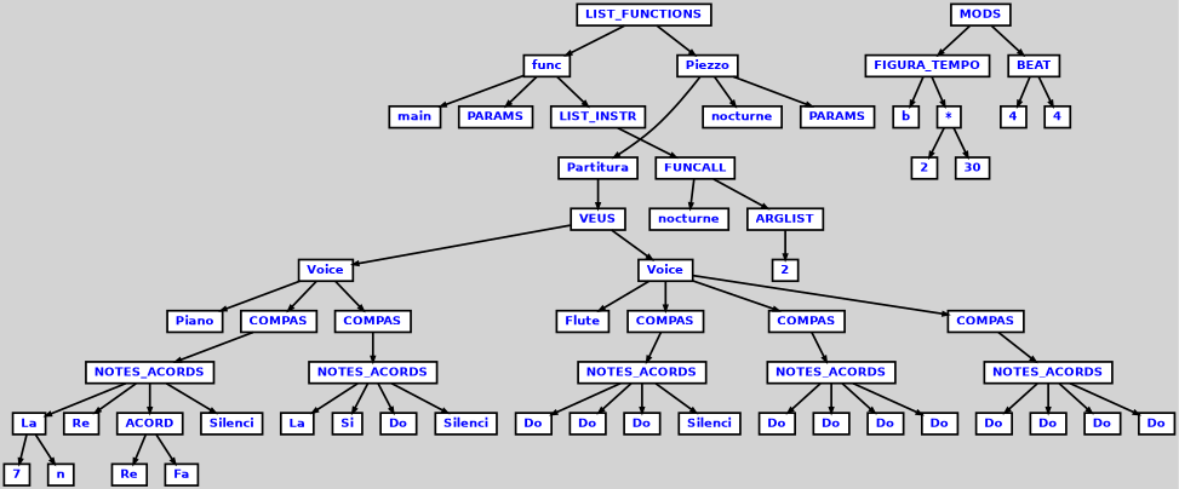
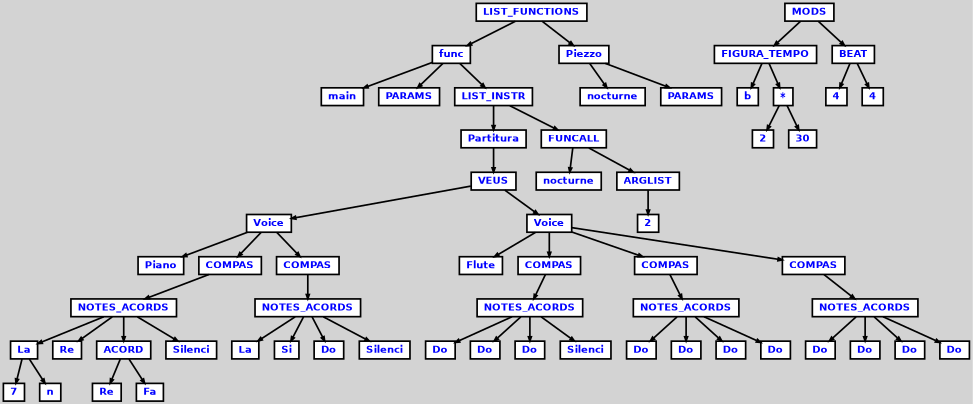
  digraph {
    bgcolor=lightgrey
    ordering=out
    ranksep=.4
    node [color=black fillcolor=white fixedsize=false fontcolor=blue fontname="Helvetica-bold" fontsize=12 shape=box style="filled, solid, bold"]
    edge [arrowsize=.5 color=black style=bold]
    n1 [height=.25 label=LIST_FUNCTIONS width=.25]
    n2 [height=.25 label=func width=.25]
    n3 [height=.25 label=Piezzo width=.25]
    n4 [height=.25 label=main width=.25]
    n5 [height=.25 label=PARAMS width=.25]
    n6 [height=.25 label=LIST_INSTR width=.25]
    n7 [height=.25 label=nocturne width=.25]
    n8 [height=.25 label=PARAMS width=.25]
    n9 [height=.25 label=Partitura width=.25]
    n10 [height=.25 label=FUNCALL width=.25]
    n11 [height=.25 label=nocturne width=.25]
    n12 [height=.25 label=ARGLIST width=.25]
    n13 [height=.25 label=2 width=.25]
    n14 [height=.25 label=VEUS width=.25]
    n15 [height=.25 label=MODS width=.25]
    n16 [height=.25 label=FIGURA_TEMPO width=.25]
    n17 [height=.25 label=BEAT width=.25]
    n18 [height=.25 label=Voice width=.25]
    n19 [height=.25 label=Voice width=.25]
    n20 [height=.25 label=b width=.25]
    n21 [height=.25 label="*" width=.25]
    n22 [height=.25 label=4 width=.25]
    n23 [height=.25 label=4 width=.25]
    n24 [height=.25 label=2 width=.25]
    n25 [height=.25 label=30 width=.25]
    n26 [height=.25 label=Piano width=.25]
    n27 [height=.25 label=COMPAS width=.25]
    n28 [height=.25 label=COMPAS width=.25]
    n29 [height=.25 label=Flute width=.25]
    n30 [height=.25 label=COMPAS width=.25]
    n31 [height=.25 label=COMPAS width=.25]
    n32 [height=.25 label=COMPAS width=.25]
    n33 [height=.25 label=NOTES_ACORDS width=.25]
    n34 [height=.25 label=NOTES_ACORDS width=.25]
    n35 [height=.25 label=La width=.25]
    n36 [height=.25 label=Re width=.25]
    n37 [height=.25 label=ACORD width=.25]
    n38 [height=.25 label=Silenci width=.25]
    n39 [height=.25 label=7 width=.25]
    n40 [height=.25 label=n width=.25]
    n41 [height=.25 label=Re width=.25]
    n42 [height=.25 label=Fa width=.25]
    n43 [height=.25 label=La width=.25]
    n44 [height=.25 label=Si width=.25]
    n45 [height=.25 label=Do width=.25]
    n46 [height=.25 label=Silenci width=.25]
    n47 [height=.25 label=NOTES_ACORDS width=.25]
    n48 [height=.25 label=NOTES_ACORDS width=.25]
    n49 [height=.25 label=NOTES_ACORDS width=.25]
    n50 [height=.25 label=Do width=.25]
    n51 [height=.25 label=Do width=.25]
    n52 [height=.25 label=Do width=.25]
    n53 [height=.25 label=Silenci width=.25]
    n54 [height=.25 label=Do width=.25]
    n55 [height=.25 label=Do width=.25]
    n56 [height=.25 label=Do width=.25]
    n57 [height=.25 label=Do width=.25]
    n58 [height=.25 label=Do width=.25]
    n59 [height=.25 label=Do width=.25]
    n60 [height=.25 label=Do width=.25]
    n61 [height=.25 label=Do width=.25]
    n1 -> n2
    n1 -> n3
    n2 -> n4
    n2 -> n5
    n2 -> n6
    n3 -> n7
    n3 -> n8
-   n3 -> n9
+   n6 -> n9
    n6 -> n10
    n9 -> n14
    n10 -> n11
    n10 -> n12
    n12 -> n13
    n14 -> n18
    n14 -> n19
    n15 -> n16
    n15 -> n17
    n16 -> n20
    n16 -> n21
    n17 -> n22
    n17 -> n23
    n18 -> n26
    n18 -> n27
    n18 -> n28
    n19 -> n29
    n19 -> n30
    n19 -> n31
    n19 -> n32
    n21 -> n24
    n21 -> n25
    n27 -> n33
    n28 -> n34
    n30 -> n47
    n31 -> n48
    n32 -> n49
    n33 -> n35
    n33 -> n36
    n33 -> n37
    n33 -> n38
    n34 -> n43
    n34 -> n44
    n34 -> n45
    n34 -> n46
    n35 -> n39
    n35 -> n40
    n37 -> n41
    n37 -> n42
    n47 -> n50
    n47 -> n51
    n47 -> n52
    n47 -> n53
    n48 -> n54
    n48 -> n55
    n48 -> n56
    n48 -> n57
    n49 -> n58
    n49 -> n59
    n49 -> n60
    n49 -> n61
  }
